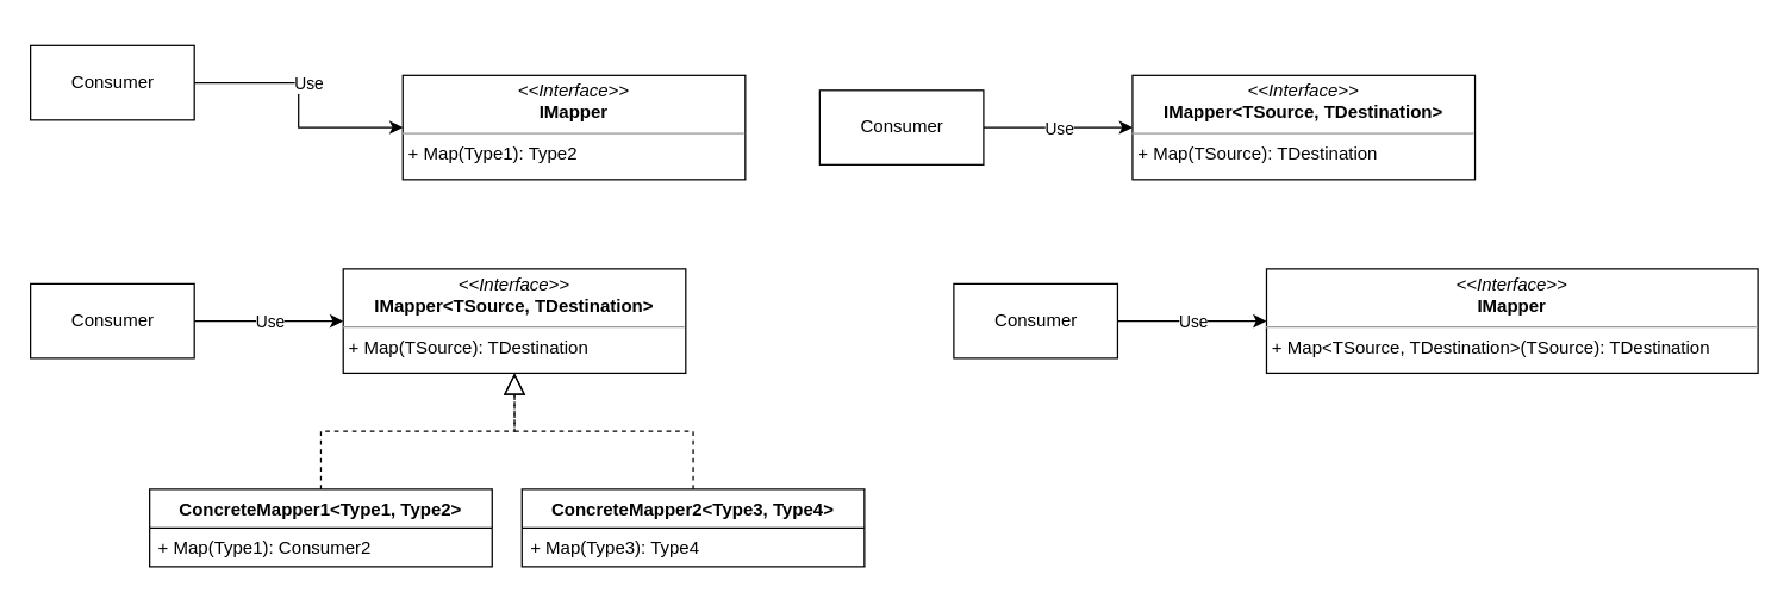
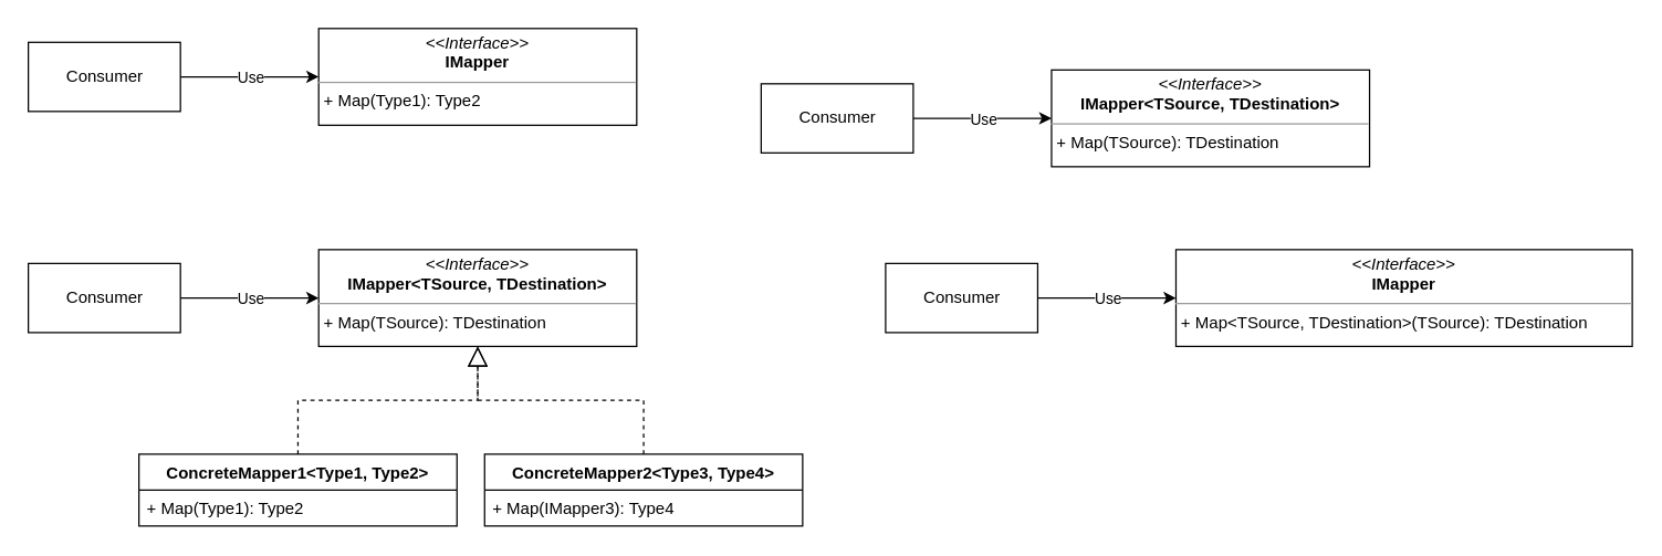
  <mxCell id="0" />
  <mxCell id="1" parent="0" />
  <mxCell id="2" style="edgeStyle=orthogonalEdgeStyle;rounded=0;orthogonalLoop=1;jettySize=auto;html=1;" edge="1" parent="1" source="4" target="5"><mxGeometry relative="1" as="geometry" /></mxCell>
  <mxCell id="3" value="Use" style="edgeLabel;html=1;align=center;verticalAlign=middle;resizable=0;points=[];" vertex="1" connectable="0" parent="2"><mxGeometry x="-0.26" y="2" relative="1" as="geometry"><mxPoint x="13" y="2" as="offset" /></mxGeometry></mxCell>
  <mxCell id="4" value="Consumer" style="html=1;" vertex="1" parent="1"><mxGeometry x="20" y="30" width="110" height="50" as="geometry" /></mxCell>
- <mxCell id="5" value="&lt;p style=&quot;margin: 0px ; margin-top: 4px ; text-align: center&quot;&gt;&lt;i&gt;&amp;lt;&amp;lt;Interface&amp;gt;&amp;gt;&lt;/i&gt;&lt;br&gt;&lt;b&gt;IMapper&lt;/b&gt;&lt;/p&gt;&lt;hr size=&quot;1&quot;&gt;&lt;p style=&quot;margin: 0px ; margin-left: 4px&quot;&gt;&lt;/p&gt;&lt;p style=&quot;margin: 0px ; margin-left: 4px&quot;&gt;+ Map(Type1): Type2&lt;br&gt;&lt;/p&gt;" style="verticalAlign=top;align=left;overflow=fill;fontSize=12;fontFamily=Helvetica;html=1;" vertex="1" parent="1"><mxGeometry x="270" y="50" width="230" height="70" as="geometry" /></mxCell>
+ <mxCell id="5" value="&lt;p style=&quot;margin: 0px ; margin-top: 4px ; text-align: center&quot;&gt;&lt;i&gt;&amp;lt;&amp;lt;Interface&amp;gt;&amp;gt;&lt;/i&gt;&lt;br&gt;&lt;b&gt;IMapper&lt;/b&gt;&lt;/p&gt;&lt;hr size=&quot;1&quot;&gt;&lt;p style=&quot;margin: 0px ; margin-left: 4px&quot;&gt;&lt;/p&gt;&lt;p style=&quot;margin: 0px ; margin-left: 4px&quot;&gt;+ Map(Type1): Type2&lt;br&gt;&lt;/p&gt;" style="verticalAlign=top;align=left;overflow=fill;fontSize=12;fontFamily=Helvetica;html=1;" vertex="1" parent="1"><mxGeometry x="230" y="20" width="230" height="70" as="geometry" /></mxCell>
  <mxCell id="6" style="edgeStyle=orthogonalEdgeStyle;rounded=0;orthogonalLoop=1;jettySize=auto;html=1;" edge="1" parent="1" source="8" target="9"><mxGeometry relative="1" as="geometry" /></mxCell>
  <mxCell id="7" value="Use" style="edgeLabel;html=1;align=center;verticalAlign=middle;resizable=0;points=[];" vertex="1" connectable="0" parent="6"><mxGeometry x="-0.26" y="2" relative="1" as="geometry"><mxPoint x="13" y="2" as="offset" /></mxGeometry></mxCell>
  <mxCell id="8" value="Consumer" style="html=1;" vertex="1" parent="1"><mxGeometry x="20" y="190" width="110" height="50" as="geometry" /></mxCell>
  <mxCell id="9" value="&lt;p style=&quot;margin: 0px ; margin-top: 4px ; text-align: center&quot;&gt;&lt;i&gt;&amp;lt;&amp;lt;Interface&amp;gt;&amp;gt;&lt;/i&gt;&lt;br&gt;&lt;b&gt;IMapper&amp;lt;TSource, TDestination&amp;gt;&lt;/b&gt;&lt;/p&gt;&lt;hr size=&quot;1&quot;&gt;&lt;p style=&quot;margin: 0px ; margin-left: 4px&quot;&gt;&lt;/p&gt;&lt;p style=&quot;margin: 0px ; margin-left: 4px&quot;&gt;+ Map(TSource): TDestination&lt;br&gt;&lt;/p&gt;" style="verticalAlign=top;align=left;overflow=fill;fontSize=12;fontFamily=Helvetica;html=1;" vertex="1" parent="1"><mxGeometry x="230" y="180" width="230" height="70" as="geometry" /></mxCell>
  <mxCell id="10" value="" style="endArrow=block;dashed=1;endFill=0;endSize=12;html=1;edgeStyle=orthogonalEdgeStyle;rounded=0;" edge="1" parent="1" source="13" target="9"><mxGeometry width="160" relative="1" as="geometry"><mxPoint x="400" y="510" as="sourcePoint" /><mxPoint x="560" y="510" as="targetPoint" /></mxGeometry></mxCell>
  <mxCell id="11" value="ConcreteMapper2&lt;Type3, Type4&gt;" style="swimlane;fontStyle=1;align=center;verticalAlign=top;childLayout=stackLayout;horizontal=1;startSize=26;horizontalStack=0;resizeParent=1;resizeParentMax=0;resizeLast=0;collapsible=1;marginBottom=0;" vertex="1" parent="1"><mxGeometry x="350" y="328" width="230" height="52" as="geometry" /></mxCell>
- <mxCell id="12" value="+ Map(Type3): Type4" style="text;strokeColor=none;fillColor=none;align=left;verticalAlign=top;spacingLeft=4;spacingRight=4;overflow=hidden;rotatable=0;points=[[0,0.5],[1,0.5]];portConstraint=eastwest;" vertex="1" parent="11"><mxGeometry y="26" width="230" height="26" as="geometry" /></mxCell>
+ <mxCell id="12" value="+ Map(IMapper3): Type4" style="text;strokeColor=none;fillColor=none;align=left;verticalAlign=top;spacingLeft=4;spacingRight=4;overflow=hidden;rotatable=0;points=[[0,0.5],[1,0.5]];portConstraint=eastwest;" vertex="1" parent="11"><mxGeometry y="26" width="230" height="26" as="geometry" /></mxCell>
  <mxCell id="13" value="ConcreteMapper1&lt;Type1, Type2&gt;" style="swimlane;fontStyle=1;align=center;verticalAlign=top;childLayout=stackLayout;horizontal=1;startSize=26;horizontalStack=0;resizeParent=1;resizeParentMax=0;resizeLast=0;collapsible=1;marginBottom=0;" vertex="1" parent="1"><mxGeometry x="100" y="328" width="230" height="52" as="geometry" /></mxCell>
- <mxCell id="14" value="+ Map(Type1): Consumer2" style="text;strokeColor=none;fillColor=none;align=left;verticalAlign=top;spacingLeft=4;spacingRight=4;overflow=hidden;rotatable=0;points=[[0,0.5],[1,0.5]];portConstraint=eastwest;" vertex="1" parent="13"><mxGeometry y="26" width="230" height="26" as="geometry" /></mxCell>
+ <mxCell id="14" value="+ Map(Type1): Type2" style="text;strokeColor=none;fillColor=none;align=left;verticalAlign=top;spacingLeft=4;spacingRight=4;overflow=hidden;rotatable=0;points=[[0,0.5],[1,0.5]];portConstraint=eastwest;" vertex="1" parent="13"><mxGeometry y="26" width="230" height="26" as="geometry" /></mxCell>
  <mxCell id="15" value="" style="endArrow=block;dashed=1;endFill=0;endSize=12;html=1;edgeStyle=orthogonalEdgeStyle;rounded=0;" edge="1" parent="1" source="11" target="9"><mxGeometry width="160" relative="1" as="geometry"><mxPoint x="249.317" y="338" as="sourcePoint" /><mxPoint x="322.266" y="260" as="targetPoint" /></mxGeometry></mxCell>
  <mxCell id="16" style="edgeStyle=orthogonalEdgeStyle;rounded=0;orthogonalLoop=1;jettySize=auto;html=1;" edge="1" parent="1" source="18" target="19"><mxGeometry relative="1" as="geometry" /></mxCell>
  <mxCell id="17" value="Use" style="edgeLabel;html=1;align=center;verticalAlign=middle;resizable=0;points=[];" vertex="1" connectable="0" parent="16"><mxGeometry x="-0.26" y="2" relative="1" as="geometry"><mxPoint x="13" y="2" as="offset" /></mxGeometry></mxCell>
  <mxCell id="18" value="Consumer" style="html=1;" vertex="1" parent="1"><mxGeometry x="550" y="60" width="110" height="50" as="geometry" /></mxCell>
  <mxCell id="19" value="&lt;p style=&quot;margin: 0px ; margin-top: 4px ; text-align: center&quot;&gt;&lt;i&gt;&amp;lt;&amp;lt;Interface&amp;gt;&amp;gt;&lt;/i&gt;&lt;br&gt;&lt;b&gt;IMapper&amp;lt;TSource, TDestination&amp;gt;&lt;/b&gt;&lt;/p&gt;&lt;hr size=&quot;1&quot;&gt;&lt;p style=&quot;margin: 0px ; margin-left: 4px&quot;&gt;&lt;/p&gt;&lt;p style=&quot;margin: 0px ; margin-left: 4px&quot;&gt;+ Map(TSource): TDestination&lt;br&gt;&lt;/p&gt;" style="verticalAlign=top;align=left;overflow=fill;fontSize=12;fontFamily=Helvetica;html=1;" vertex="1" parent="1"><mxGeometry x="760" y="50" width="230" height="70" as="geometry" /></mxCell>
  <mxCell id="20" style="edgeStyle=orthogonalEdgeStyle;rounded=0;orthogonalLoop=1;jettySize=auto;html=1;" edge="1" parent="1" source="22" target="23"><mxGeometry relative="1" as="geometry" /></mxCell>
  <mxCell id="21" value="Use" style="edgeLabel;html=1;align=center;verticalAlign=middle;resizable=0;points=[];" vertex="1" connectable="0" parent="20"><mxGeometry x="-0.26" y="2" relative="1" as="geometry"><mxPoint x="13" y="2" as="offset" /></mxGeometry></mxCell>
  <mxCell id="22" value="Consumer" style="html=1;" vertex="1" parent="1"><mxGeometry x="640" y="190" width="110" height="50" as="geometry" /></mxCell>
  <mxCell id="23" value="&lt;p style=&quot;margin: 0px ; margin-top: 4px ; text-align: center&quot;&gt;&lt;i&gt;&amp;lt;&amp;lt;Interface&amp;gt;&amp;gt;&lt;/i&gt;&lt;br&gt;&lt;b&gt;IMapper&lt;/b&gt;&lt;/p&gt;&lt;hr size=&quot;1&quot;&gt;&lt;p style=&quot;margin: 0px ; margin-left: 4px&quot;&gt;&lt;/p&gt;&lt;p style=&quot;margin: 0px ; margin-left: 4px&quot;&gt;+ Map&amp;lt;TSource, TDestination&amp;gt;(TSource): TDestination&lt;br&gt;&lt;/p&gt;" style="verticalAlign=top;align=left;overflow=fill;fontSize=12;fontFamily=Helvetica;html=1;" vertex="1" parent="1"><mxGeometry x="850" y="180" width="330" height="70" as="geometry" /></mxCell>
